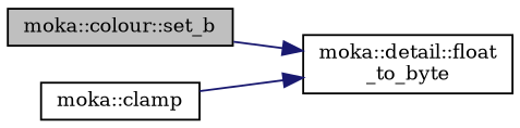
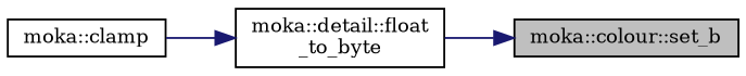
  digraph {
    fontname="DejaVu Serif"
    rankdir=LR
    node [color=black fillcolor=white fontname="DejaVu Serif" fontsize=10 shape=record style=filled]
    edge [color=midnightblue fontname="DejaVu Serif" fontsize=10 labelfontname=Helvetica labelfontsize=10 style=solid]
    n1 [fillcolor=grey75 fontcolor=black height=0.2 label="moka::colour::set_b" width=0.4]
    n2 [height=0.2 label="moka::detail::float\l_to_byte" width=0.4]
    n3 [height=0.2 label="moka::clamp" width=0.4]
-   n1 -> n2
+   n2 -> n1
    n3 -> n2
  }
